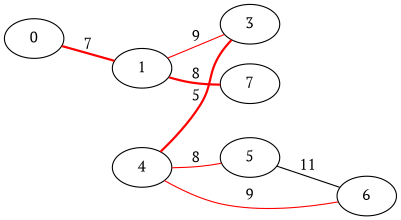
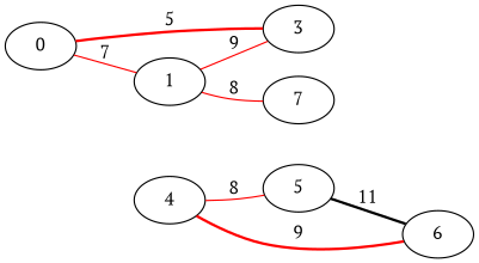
  graph {
    fontname="PT Serif"
    rankdir=LR
    node [fontname="PT Serif"]
    edge [color=red fontname="PT Serif" style=bold]
    0
    3
    1
    n4 [label=7]
    4
    5
    6
-   4 -- 3 [label=5]
-   0 -- 1 [label=7]
+   0 -- 3 [label=5]
+   0 -- 1 [label=7 style=solid]
    1 -- 3 [label=9 style=""]
-   1 -- n4 [label=8]
+   1 -- n4 [label=8 style=solid]
    4 -- 5 [label=8 style=solid]
-   4 -- 6 [label=9 style=solid]
-   5 -- 6 [label=11 color="" style=""]
+   4 -- 6 [label=9]
+   5 -- 6 [label=11 color=""]
  }
